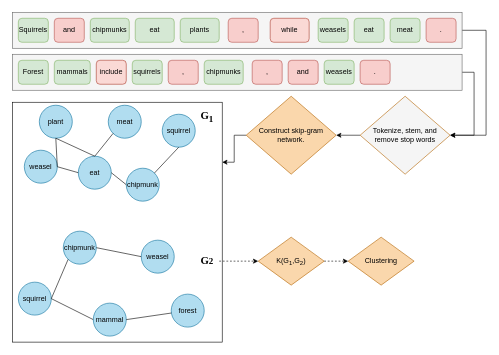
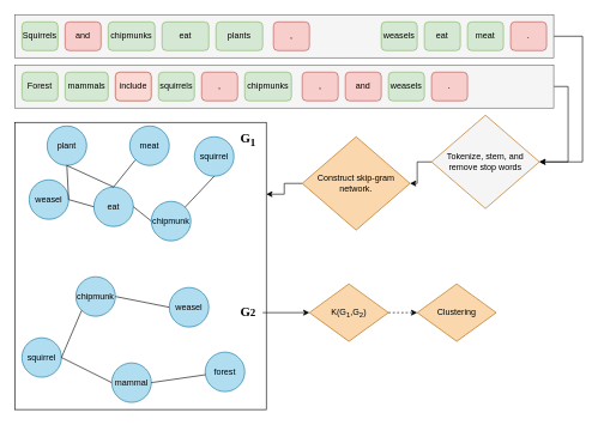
  <mxCell id="0" />
  <mxCell id="1" parent="0" />
  <mxCell id="2" style="edgeStyle=orthogonalEdgeStyle;rounded=0;orthogonalLoop=1;jettySize=auto;html=1;exitX=1;exitY=0.5;exitDx=0;exitDy=0;entryX=1;entryY=0.5;entryDx=0;entryDy=0;" edge="1" parent="1" source="3" target="28"><mxGeometry relative="1" as="geometry"><Array as="points"><mxPoint x="810" y="50" /><mxPoint x="810" y="225" /></Array></mxGeometry></mxCell>
  <mxCell id="3" value="" style="rounded=0;whiteSpace=wrap;html=1;fillColor=#f5f5f5;strokeColor=#666666;fontColor=#333333;" vertex="1" parent="1"><mxGeometry x="20" y="20" width="750" height="60" as="geometry" /></mxCell>
  <mxCell id="4" style="edgeStyle=orthogonalEdgeStyle;rounded=0;orthogonalLoop=1;jettySize=auto;html=1;exitX=1;exitY=0.5;exitDx=0;exitDy=0;entryX=1;entryY=0.5;entryDx=0;entryDy=0;" edge="1" parent="1" source="5" target="28"><mxGeometry relative="1" as="geometry" /></mxCell>
  <mxCell id="5" value="" style="rounded=0;whiteSpace=wrap;html=1;fillColor=#f5f5f5;strokeColor=#666666;fontColor=#333333;" vertex="1" parent="1"><mxGeometry x="20" y="90" width="750" height="60" as="geometry" /></mxCell>
  <mxCell id="6" value="mammals" style="rounded=1;whiteSpace=wrap;html=1;fillColor=#d5e8d4;strokeColor=#82b366;" vertex="1" parent="1"><mxGeometry x="90" y="100" width="60" height="40" as="geometry" /></mxCell>
  <mxCell id="7" value="include" style="rounded=1;whiteSpace=wrap;html=1;fillColor=#fad9d5;strokeColor=#ae4132;" vertex="1" parent="1"><mxGeometry x="160" y="100" width="50" height="40" as="geometry" /></mxCell>
  <mxCell id="8" value="squirrels" style="rounded=1;whiteSpace=wrap;html=1;fillColor=#d5e8d4;strokeColor=#82b366;" vertex="1" parent="1"><mxGeometry x="220" y="100" width="50" height="40" as="geometry" /></mxCell>
  <mxCell id="9" value="chipmunks" style="rounded=1;whiteSpace=wrap;html=1;fillColor=#d5e8d4;strokeColor=#82b366;" vertex="1" parent="1"><mxGeometry x="340" y="100" width="65" height="40" as="geometry" /></mxCell>
  <mxCell id="10" value="and" style="rounded=1;whiteSpace=wrap;html=1;fillColor=#f8cecc;strokeColor=#b85450;" vertex="1" parent="1"><mxGeometry x="480" y="100" width="50" height="40" as="geometry" /></mxCell>
  <mxCell id="11" value="weasels" style="rounded=1;whiteSpace=wrap;html=1;fillColor=#d5e8d4;strokeColor=#82b366;" vertex="1" parent="1"><mxGeometry x="540" y="100" width="50" height="40" as="geometry" /></mxCell>
  <mxCell id="12" value="Forest" style="rounded=1;whiteSpace=wrap;html=1;fillColor=#d5e8d4;strokeColor=#82b366;" vertex="1" parent="1"><mxGeometry x="30" y="100" width="50" height="40" as="geometry" /></mxCell>
  <mxCell id="13" value="," style="rounded=1;whiteSpace=wrap;html=1;fillColor=#f8cecc;strokeColor=#b85450;" vertex="1" parent="1"><mxGeometry x="420" y="100" width="50" height="40" as="geometry" /></mxCell>
  <mxCell id="14" value="," style="rounded=1;whiteSpace=wrap;html=1;fillColor=#f8cecc;strokeColor=#b85450;" vertex="1" parent="1"><mxGeometry x="280" y="100" width="50" height="40" as="geometry" /></mxCell>
  <mxCell id="15" value="." style="rounded=1;whiteSpace=wrap;html=1;fillColor=#f8cecc;strokeColor=#b85450;" vertex="1" parent="1"><mxGeometry x="600" y="100" width="50" height="40" as="geometry" /></mxCell>
  <mxCell id="16" value="Squirrels" style="rounded=1;whiteSpace=wrap;html=1;fillColor=#d5e8d4;strokeColor=#82b366;" vertex="1" parent="1"><mxGeometry x="30" y="30" width="50" height="40" as="geometry" /></mxCell>
  <mxCell id="17" value="and" style="rounded=1;whiteSpace=wrap;html=1;fillColor=#f8cecc;strokeColor=#b85450;" vertex="1" parent="1"><mxGeometry x="90" y="30" width="50" height="40" as="geometry" /></mxCell>
  <mxCell id="18" value="chipmunks" style="rounded=1;whiteSpace=wrap;html=1;fillColor=#d5e8d4;strokeColor=#82b366;" vertex="1" parent="1"><mxGeometry x="150" y="30" width="65" height="40" as="geometry" /></mxCell>
  <mxCell id="19" value="eat" style="rounded=1;whiteSpace=wrap;html=1;fillColor=#d5e8d4;strokeColor=#82b366;" vertex="1" parent="1"><mxGeometry x="225" y="30" width="65" height="40" as="geometry" /></mxCell>
  <mxCell id="20" value="plants" style="rounded=1;whiteSpace=wrap;html=1;fillColor=#d5e8d4;strokeColor=#82b366;" vertex="1" parent="1"><mxGeometry x="300" y="30" width="65" height="40" as="geometry" /></mxCell>
- <mxCell id="21" value="while" style="rounded=1;whiteSpace=wrap;html=1;fillColor=#fad9d5;strokeColor=#ae4132;" vertex="1" parent="1"><mxGeometry x="450" y="30" width="65" height="40" as="geometry" /></mxCell>
  <mxCell id="22" value="," style="rounded=1;whiteSpace=wrap;html=1;fillColor=#f8cecc;strokeColor=#b85450;" vertex="1" parent="1"><mxGeometry x="380" y="30" width="50" height="40" as="geometry" /></mxCell>
  <mxCell id="23" value="weasels" style="rounded=1;whiteSpace=wrap;html=1;fillColor=#d5e8d4;strokeColor=#82b366;" vertex="1" parent="1"><mxGeometry x="530" y="30" width="50" height="40" as="geometry" /></mxCell>
  <mxCell id="24" value="eat" style="rounded=1;whiteSpace=wrap;html=1;fillColor=#d5e8d4;strokeColor=#82b366;" vertex="1" parent="1"><mxGeometry x="590" y="30" width="50" height="40" as="geometry" /></mxCell>
  <mxCell id="25" value="meat" style="rounded=1;whiteSpace=wrap;html=1;fillColor=#d5e8d4;strokeColor=#82b366;" vertex="1" parent="1"><mxGeometry x="650" y="30" width="50" height="40" as="geometry" /></mxCell>
  <mxCell id="26" value="." style="rounded=1;whiteSpace=wrap;html=1;fillColor=#f8cecc;strokeColor=#b85450;" vertex="1" parent="1"><mxGeometry x="710" y="30" width="50" height="40" as="geometry" /></mxCell>
  <mxCell id="27" style="edgeStyle=orthogonalEdgeStyle;rounded=0;orthogonalLoop=1;jettySize=auto;html=1;entryX=1;entryY=0.5;entryDx=0;entryDy=0;" edge="1" parent="1" source="28" target="30"><mxGeometry relative="1" as="geometry" /></mxCell>
  <mxCell id="28" value="Tokenize, stem, and remove stop words" style="rhombus;whiteSpace=wrap;html=1;fillColor=#f5f5f5;strokeColor=#b46504;" vertex="1" parent="1"><mxGeometry x="600" y="160" width="150" height="130" as="geometry" /></mxCell>
  <mxCell id="29" style="edgeStyle=orthogonalEdgeStyle;rounded=0;orthogonalLoop=1;jettySize=auto;html=1;entryX=1;entryY=0.25;entryDx=0;entryDy=0;" edge="1" parent="1" source="30" target="31"><mxGeometry relative="1" as="geometry" /></mxCell>
- <mxCell id="30" value="Construct skip-gram network." style="rhombus;whiteSpace=wrap;html=1;fillColor=#fad7ac;strokeColor=#b46504;" vertex="1" parent="1"><mxGeometry x="410" y="160" width="150" height="130" as="geometry" /></mxCell>
+ <mxCell id="30" value="Construct skip-gram network." style="rhombus;whiteSpace=wrap;html=1;fillColor=#fad7ac;strokeColor=#b46504;" vertex="1" parent="1"><mxGeometry x="420" y="190" width="150" height="130" as="geometry" /></mxCell>
  <mxCell id="31" value="" style="rounded=0;whiteSpace=wrap;html=1;" vertex="1" parent="1"><mxGeometry x="20" y="170" width="350" height="400" as="geometry" /></mxCell>
  <mxCell id="32" value="squirrel" style="ellipse;whiteSpace=wrap;html=1;aspect=fixed;fillColor=#b1ddf0;strokeColor=#10739e;" vertex="1" parent="1"><mxGeometry x="270" y="190" width="55" height="55" as="geometry" /></mxCell>
  <mxCell id="33" value="chipmunk" style="ellipse;whiteSpace=wrap;html=1;aspect=fixed;fillColor=#b1ddf0;strokeColor=#10739e;" vertex="1" parent="1"><mxGeometry x="210" y="280" width="55" height="55" as="geometry" /></mxCell>
  <mxCell id="34" value="eat" style="ellipse;whiteSpace=wrap;html=1;aspect=fixed;fillColor=#b1ddf0;strokeColor=#10739e;" vertex="1" parent="1"><mxGeometry x="130" y="260" width="55" height="55" as="geometry" /></mxCell>
  <mxCell id="35" value="plant" style="ellipse;whiteSpace=wrap;html=1;aspect=fixed;fillColor=#b1ddf0;strokeColor=#10739e;" vertex="1" parent="1"><mxGeometry x="65" y="175" width="55" height="55" as="geometry" /></mxCell>
  <mxCell id="36" value="weasel" style="ellipse;whiteSpace=wrap;html=1;aspect=fixed;fillColor=#b1ddf0;strokeColor=#10739e;" vertex="1" parent="1"><mxGeometry x="40" y="250" width="55" height="55" as="geometry" /></mxCell>
  <mxCell id="37" value="meat" style="ellipse;whiteSpace=wrap;html=1;aspect=fixed;fillColor=#b1ddf0;strokeColor=#10739e;" vertex="1" parent="1"><mxGeometry x="180" y="175" width="55" height="55" as="geometry" /></mxCell>
  <mxCell id="38" value="squirrel" style="ellipse;whiteSpace=wrap;html=1;aspect=fixed;fillColor=#b1ddf0;strokeColor=#10739e;" vertex="1" parent="1"><mxGeometry x="30" y="470" width="55" height="55" as="geometry" /></mxCell>
  <mxCell id="39" value="forest" style="ellipse;whiteSpace=wrap;html=1;aspect=fixed;fillColor=#b1ddf0;strokeColor=#10739e;" vertex="1" parent="1"><mxGeometry x="285" y="490" width="55" height="55" as="geometry" /></mxCell>
  <mxCell id="40" value="chipmunk" style="ellipse;whiteSpace=wrap;html=1;aspect=fixed;fillColor=#b1ddf0;strokeColor=#10739e;" vertex="1" parent="1"><mxGeometry x="105" y="385" width="55" height="55" as="geometry" /></mxCell>
  <mxCell id="41" value="weasel" style="ellipse;whiteSpace=wrap;html=1;aspect=fixed;fillColor=#b1ddf0;strokeColor=#10739e;" vertex="1" parent="1"><mxGeometry x="235" y="400" width="55" height="55" as="geometry" /></mxCell>
  <mxCell id="42" value="mammal" style="ellipse;whiteSpace=wrap;html=1;aspect=fixed;fillColor=#b1ddf0;strokeColor=#10739e;" vertex="1" parent="1"><mxGeometry x="155" y="505" width="55" height="55" as="geometry" /></mxCell>
  <mxCell id="43" value="" style="endArrow=none;html=1;entryX=0;entryY=0.5;entryDx=0;entryDy=0;exitX=1;exitY=0.5;exitDx=0;exitDy=0;" edge="1" parent="1" source="34" target="33"><mxGeometry width="50" height="50" relative="1" as="geometry"><mxPoint x="410" y="370" as="sourcePoint" /><mxPoint x="470" y="370" as="targetPoint" /></mxGeometry></mxCell>
  <mxCell id="44" value="" style="endArrow=none;html=1;entryX=1;entryY=0;entryDx=0;entryDy=0;exitX=0.5;exitY=1;exitDx=0;exitDy=0;" edge="1" parent="1" source="32" target="33"><mxGeometry width="50" height="50" relative="1" as="geometry"><mxPoint x="160" y="280" as="sourcePoint" /><mxPoint x="210" y="260" as="targetPoint" /></mxGeometry></mxCell>
  <mxCell id="45" value="" style="endArrow=none;html=1;entryX=0;entryY=0.5;entryDx=0;entryDy=0;exitX=1;exitY=0.5;exitDx=0;exitDy=0;" edge="1" parent="1" source="36" target="34"><mxGeometry width="50" height="50" relative="1" as="geometry"><mxPoint x="90" y="280" as="sourcePoint" /><mxPoint x="196.105" y="315.005" as="targetPoint" /></mxGeometry></mxCell>
  <mxCell id="46" value="" style="endArrow=none;html=1;entryX=0.5;entryY=1;entryDx=0;entryDy=0;exitX=0.5;exitY=0;exitDx=0;exitDy=0;" edge="1" parent="1" source="34" target="35"><mxGeometry width="50" height="50" relative="1" as="geometry"><mxPoint x="115" y="297.5" as="sourcePoint" /><mxPoint x="140" y="327.5" as="targetPoint" /><Array as="points" /></mxGeometry></mxCell>
  <mxCell id="47" value="" style="endArrow=none;html=1;entryX=0;entryY=1;entryDx=0;entryDy=0;exitX=0.5;exitY=0;exitDx=0;exitDy=0;" edge="1" parent="1" source="34" target="37"><mxGeometry width="50" height="50" relative="1" as="geometry"><mxPoint x="157.5" y="290" as="sourcePoint" /><mxPoint x="212.5" y="245" as="targetPoint" /><Array as="points" /></mxGeometry></mxCell>
  <mxCell id="48" value="" style="endArrow=none;html=1;entryX=0.5;entryY=1;entryDx=0;entryDy=0;exitX=1;exitY=0.5;exitDx=0;exitDy=0;" edge="1" parent="1" source="36" target="35"><mxGeometry width="50" height="50" relative="1" as="geometry"><mxPoint x="119.445" y="283.055" as="sourcePoint" /><mxPoint x="155" y="230" as="targetPoint" /><Array as="points" /></mxGeometry></mxCell>
  <mxCell id="49" value="" style="endArrow=none;html=1;entryX=1;entryY=0.5;entryDx=0;entryDy=0;" edge="1" parent="1" source="39" target="42"><mxGeometry width="50" height="50" relative="1" as="geometry"><mxPoint x="120" y="440" as="sourcePoint" /><mxPoint x="155" y="450" as="targetPoint" /><Array as="points" /></mxGeometry></mxCell>
  <mxCell id="50" value="" style="endArrow=none;html=1;entryX=0;entryY=0.5;entryDx=0;entryDy=0;exitX=1;exitY=0.5;exitDx=0;exitDy=0;" edge="1" parent="1" source="38" target="42"><mxGeometry width="50" height="50" relative="1" as="geometry"><mxPoint x="128.895" y="423.895" as="sourcePoint" /><mxPoint x="180.005" y="505.005" as="targetPoint" /><Array as="points" /></mxGeometry></mxCell>
  <mxCell id="51" value="" style="endArrow=none;html=1;entryX=0;entryY=1;entryDx=0;entryDy=0;exitX=1;exitY=0.5;exitDx=0;exitDy=0;" edge="1" parent="1" source="38" target="40"><mxGeometry width="50" height="50" relative="1" as="geometry"><mxPoint x="95" y="507.5" as="sourcePoint" /><mxPoint x="173.055" y="523.055" as="targetPoint" /><Array as="points" /></mxGeometry></mxCell>
  <mxCell id="52" value="" style="endArrow=none;html=1;entryX=0;entryY=0.5;entryDx=0;entryDy=0;exitX=1;exitY=0.5;exitDx=0;exitDy=0;" edge="1" parent="1" source="40" target="41"><mxGeometry width="50" height="50" relative="1" as="geometry"><mxPoint x="95" y="507.5" as="sourcePoint" /><mxPoint x="183.055" y="441.945" as="targetPoint" /><Array as="points" /></mxGeometry></mxCell>
  <mxCell id="53" value="&lt;h2&gt;&lt;font face=&quot;Times New Roman&quot;&gt;G&lt;sub&gt;1&lt;/sub&gt;&lt;/font&gt;&lt;/h2&gt;" style="text;html=1;strokeColor=none;fillColor=none;align=center;verticalAlign=middle;whiteSpace=wrap;rounded=0;" vertex="1" parent="1"><mxGeometry x="325" y="180" width="40" height="30" as="geometry" /></mxCell>
- <mxCell id="54" style="edgeStyle=orthogonalEdgeStyle;rounded=0;orthogonalLoop=1;jettySize=auto;html=1;entryX=0;entryY=0.5;entryDx=0;entryDy=0;dashed=1;" edge="1" parent="1" source="55" target="57"><mxGeometry relative="1" as="geometry" /></mxCell>
+ <mxCell id="54" style="edgeStyle=orthogonalEdgeStyle;rounded=0;orthogonalLoop=1;jettySize=auto;html=1;entryX=0;entryY=0.5;entryDx=0;entryDy=0;" edge="1" parent="1" source="55" target="57"><mxGeometry relative="1" as="geometry" /></mxCell>
  <mxCell id="55" value="&lt;h2&gt;&lt;font face=&quot;Times New Roman&quot;&gt;G&lt;span style=&quot;font-size: 15px&quot;&gt;2&lt;/span&gt;&lt;/font&gt;&lt;/h2&gt;" style="text;html=1;strokeColor=none;fillColor=none;align=center;verticalAlign=middle;whiteSpace=wrap;rounded=0;" vertex="1" parent="1"><mxGeometry x="325" y="420" width="40" height="30" as="geometry" /></mxCell>
  <mxCell id="56" value="" style="edgeStyle=orthogonalEdgeStyle;rounded=0;orthogonalLoop=1;jettySize=auto;html=1;dashed=1;" edge="1" parent="1" source="57" target="58"><mxGeometry relative="1" as="geometry" /></mxCell>
  <mxCell id="57" value="K(G&lt;sub&gt;1&lt;/sub&gt;,G&lt;sub&gt;2&lt;/sub&gt;)" style="rhombus;whiteSpace=wrap;html=1;fillColor=#fad7ac;strokeColor=#b46504;" vertex="1" parent="1"><mxGeometry x="430" y="395" width="110" height="80" as="geometry" /></mxCell>
  <mxCell id="58" value="Clustering" style="rhombus;whiteSpace=wrap;html=1;fillColor=#fad7ac;strokeColor=#b46504;" vertex="1" parent="1"><mxGeometry x="580" y="395" width="110" height="80" as="geometry" /></mxCell>
